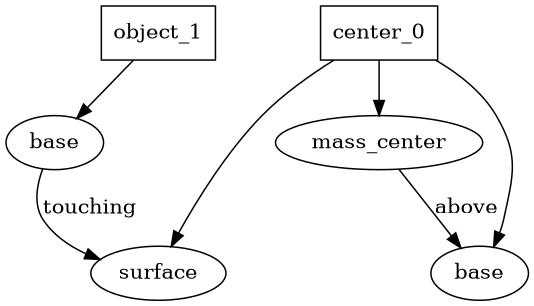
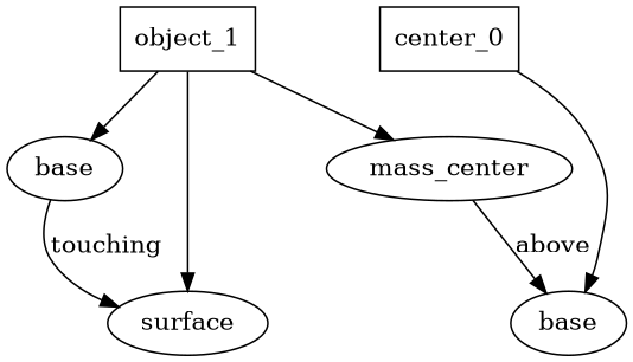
  digraph {
    n1 [label=object_1 shape=box]
    n2 [label=base]
    n3 [label=mass_center]
    n4 [label=surface]
    n5 [label=base]
    n6 [label=center_0 shape=box]
    n1 -> n2
-   n6 -> n3
+   n1 -> n3
    n2 -> n4 [label=touching]
    n3 -> n5 [label=above]
-   n6 -> n4
+   n1 -> n4
    n6 -> n5
  }
